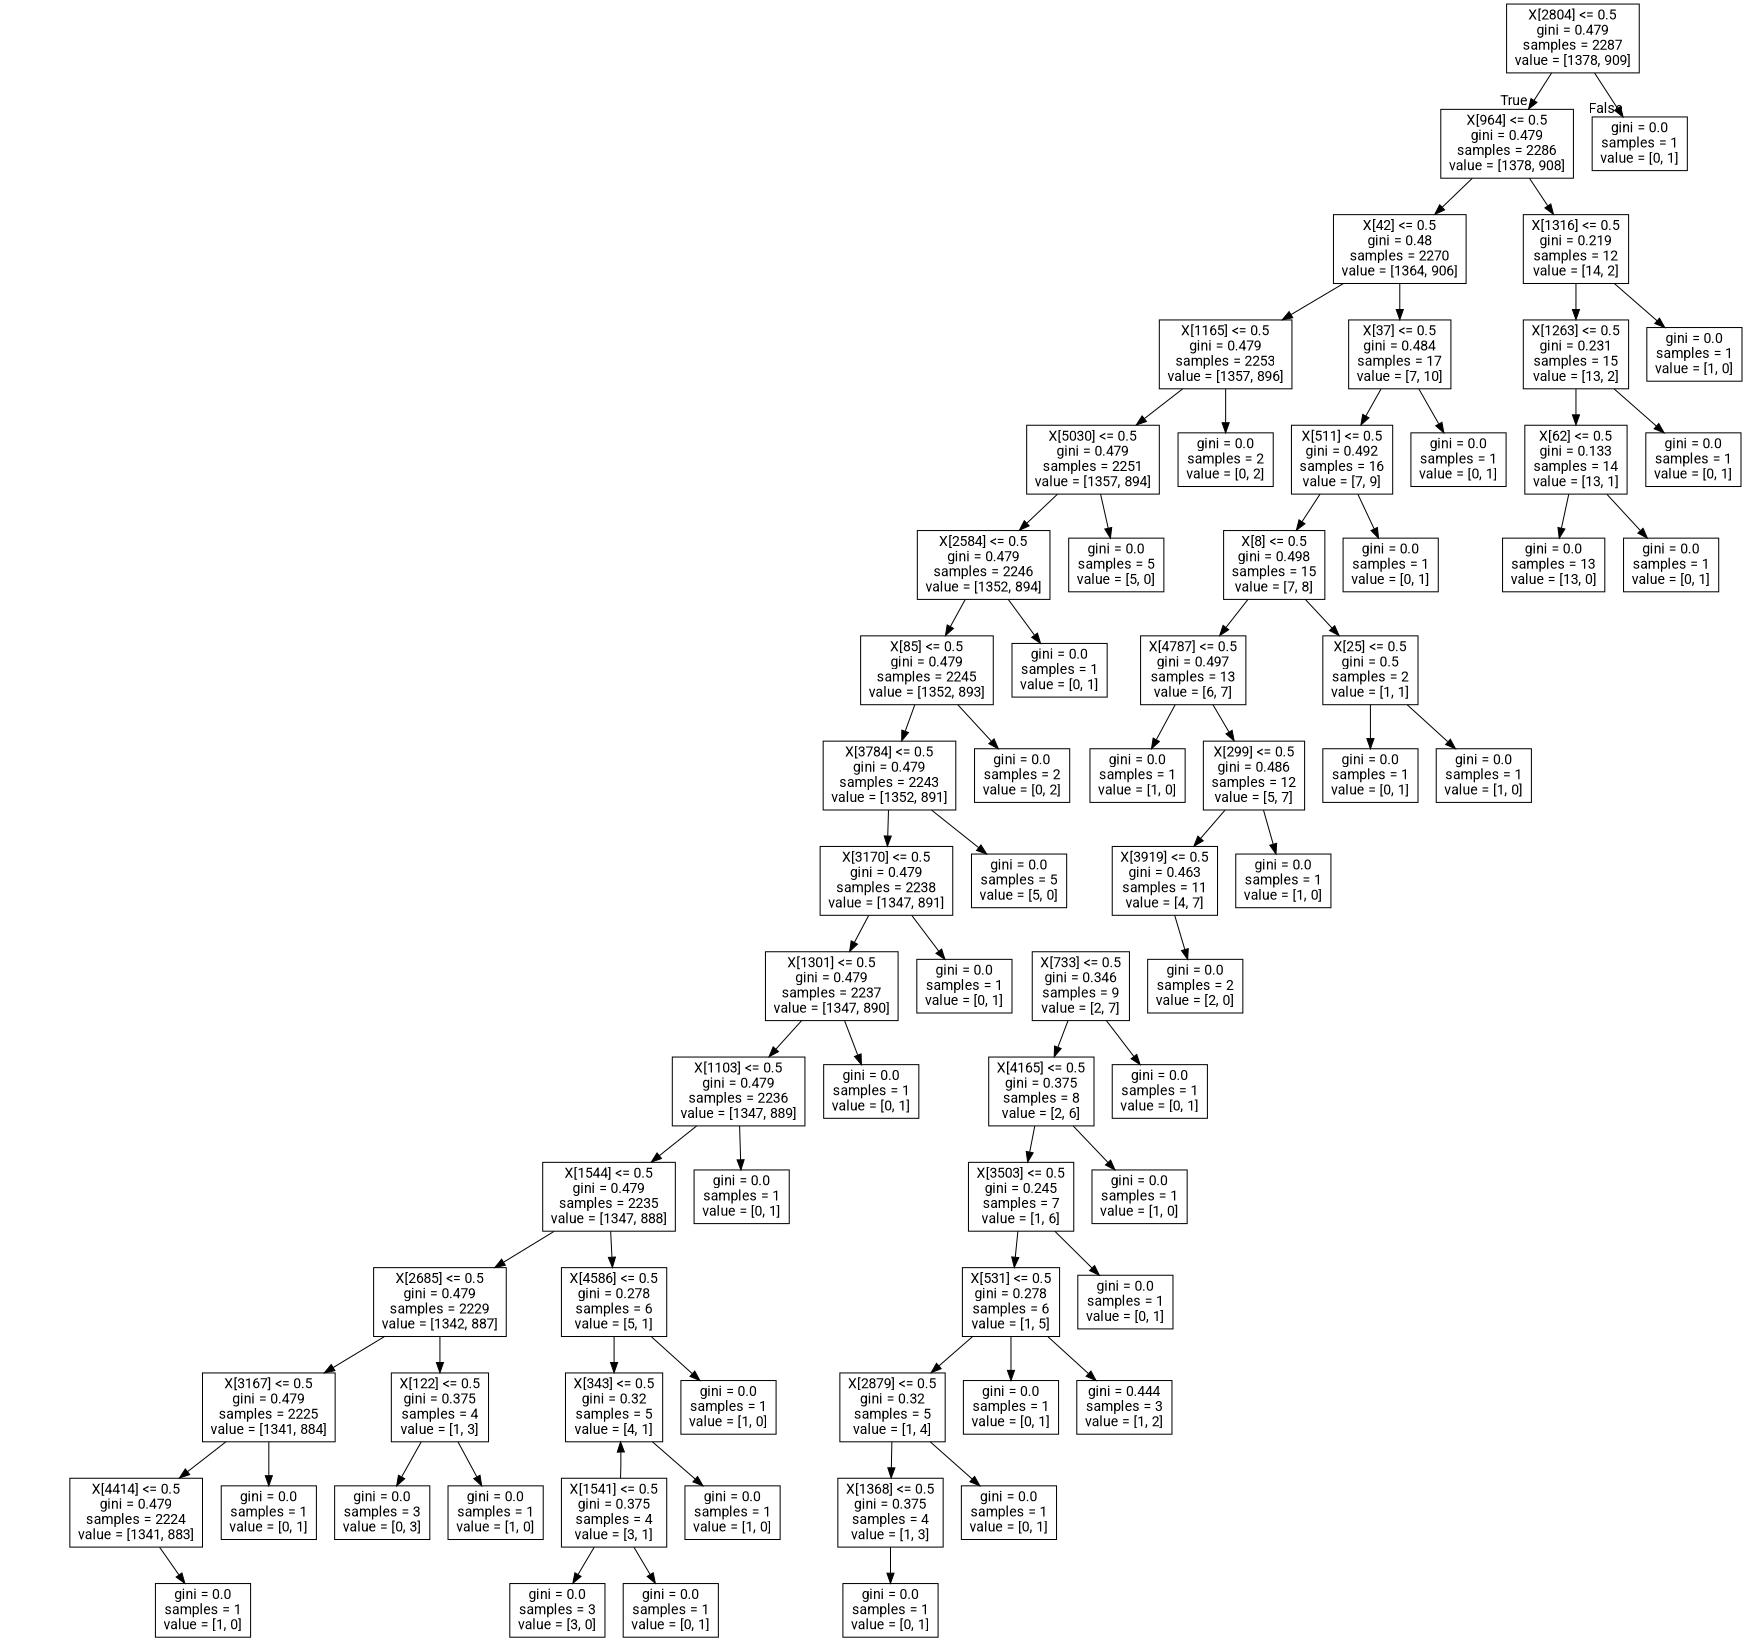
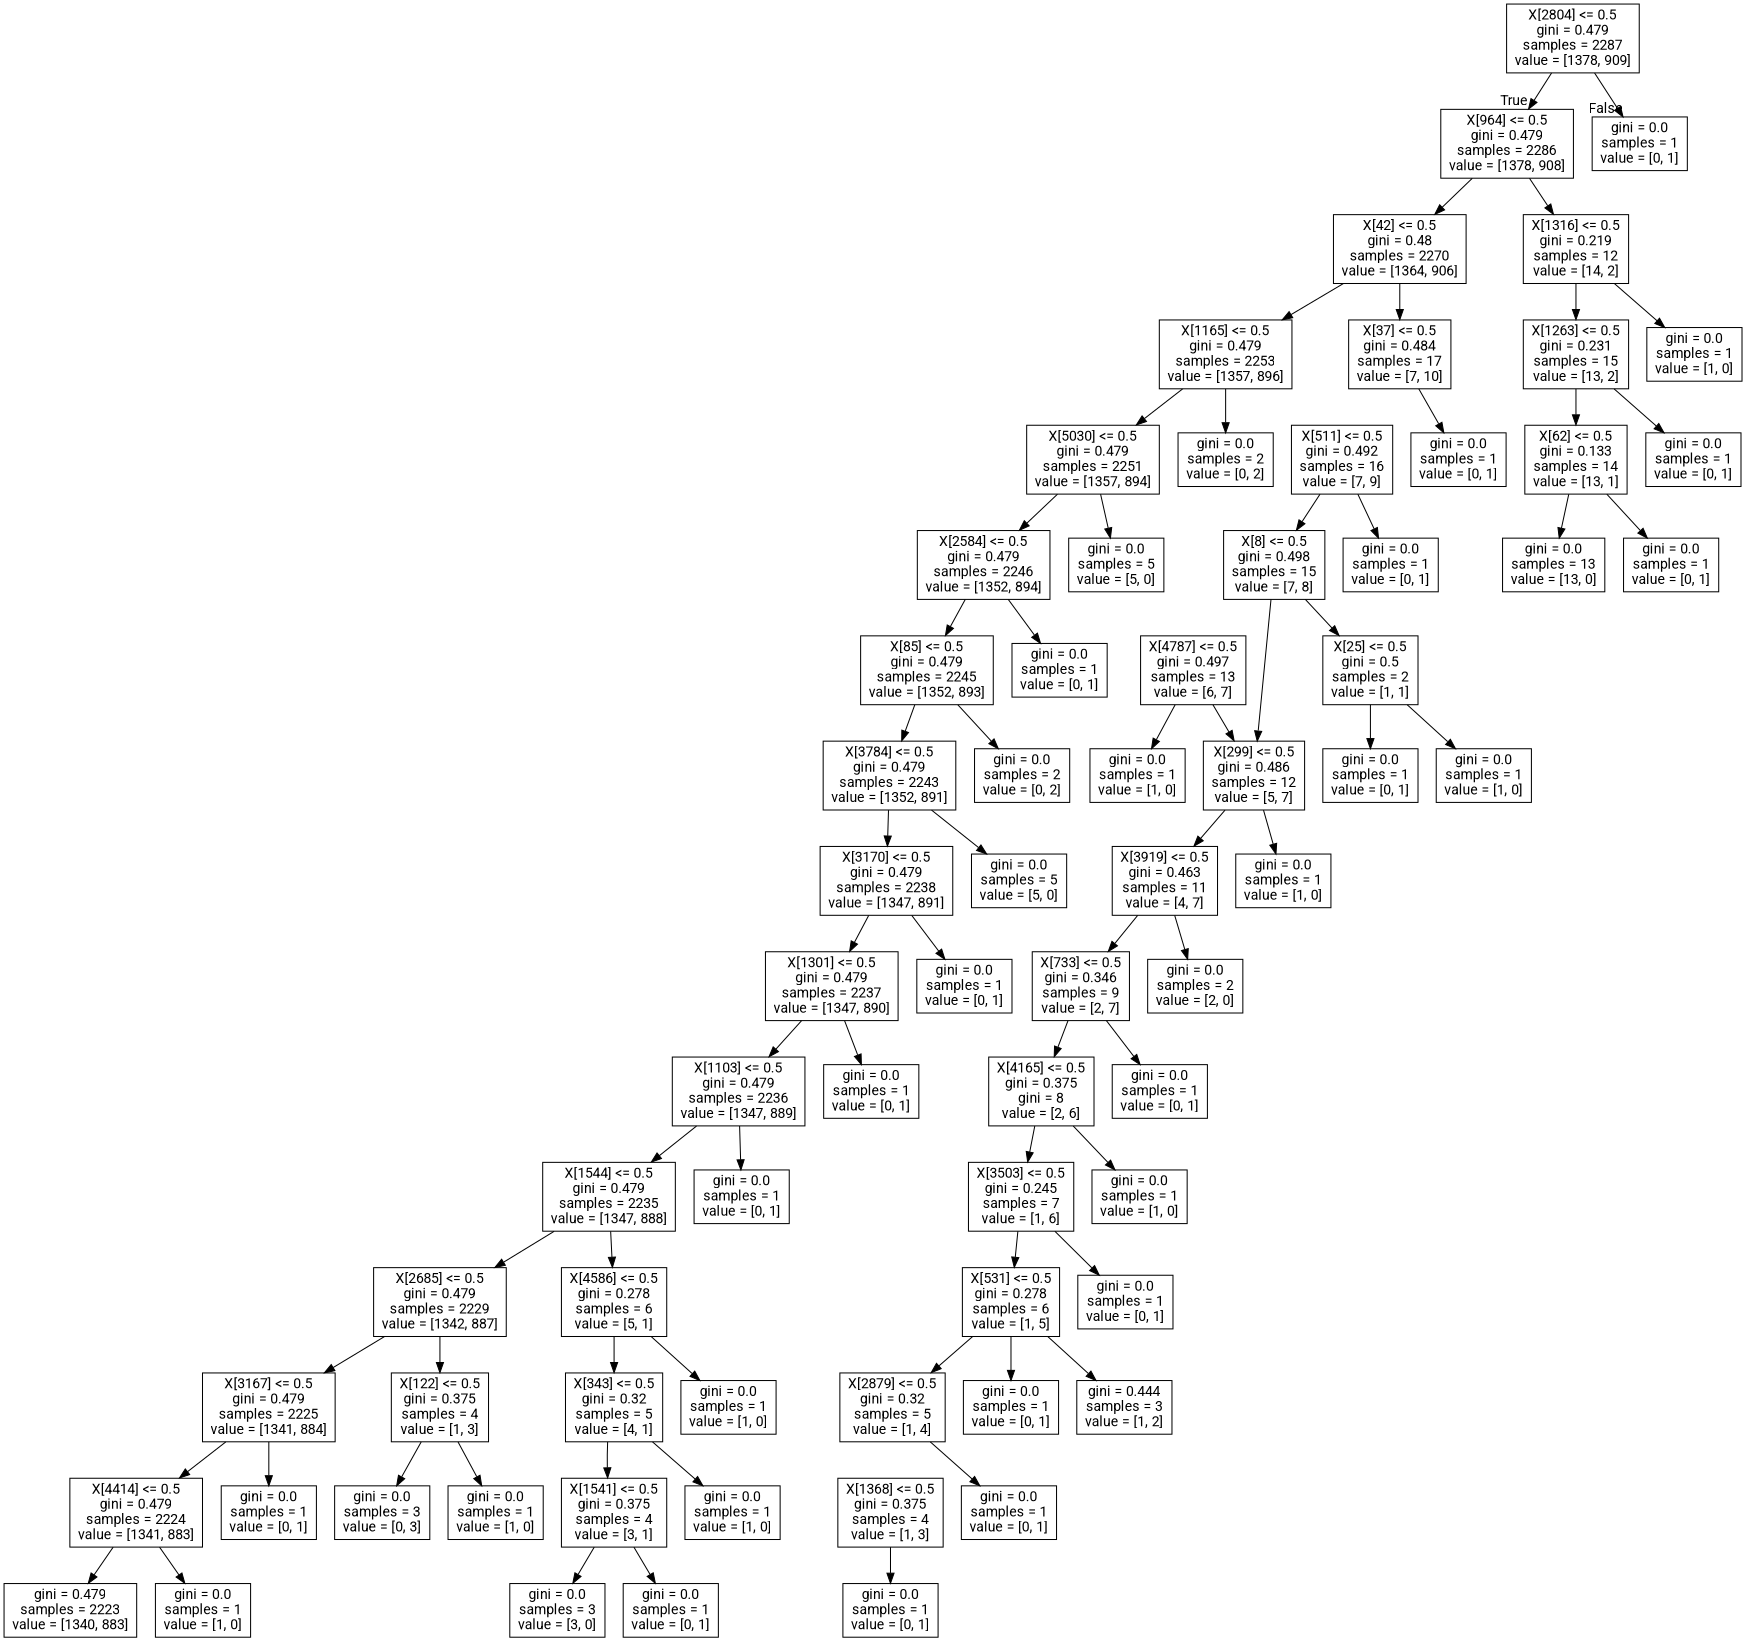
  digraph {
    fontname=Roboto
    node [fontname=Roboto shape=box]
    edge [fontname=Roboto]
    n1 [label="X[2804] <= 0.5\ngini = 0.479\nsamples = 2287\nvalue = [1378, 909]"]
    n2 [label="X[964] <= 0.5\ngini = 0.479\nsamples = 2286\nvalue = [1378, 908]"]
    n3 [label="gini = 0.0\nsamples = 1\nvalue = [0, 1]"]
    n4 [label="X[42] <= 0.5\ngini = 0.48\nsamples = 2270\nvalue = [1364, 906]"]
    n5 [label="X[1316] <= 0.5\ngini = 0.219\nsamples = 12\nvalue = [14, 2]"]
    n6 [label="X[1165] <= 0.5\ngini = 0.479\nsamples = 2253\nvalue = [1357, 896]"]
    n7 [label="X[37] <= 0.5\ngini = 0.484\nsamples = 17\nvalue = [7, 10]"]
    n8 [label="X[1263] <= 0.5\ngini = 0.231\nsamples = 15\nvalue = [13, 2]"]
    n9 [label="gini = 0.0\nsamples = 1\nvalue = [1, 0]"]
    n10 [label="X[5030] <= 0.5\ngini = 0.479\nsamples = 2251\nvalue = [1357, 894]"]
    n11 [label="gini = 0.0\nsamples = 2\nvalue = [0, 2]"]
    n12 [label="X[511] <= 0.5\ngini = 0.492\nsamples = 16\nvalue = [7, 9]"]
    n13 [label="gini = 0.0\nsamples = 1\nvalue = [0, 1]"]
    n14 [label="X[2584] <= 0.5\ngini = 0.479\nsamples = 2246\nvalue = [1352, 894]"]
    n15 [label="gini = 0.0\nsamples = 5\nvalue = [5, 0]"]
    n16 [label="X[85] <= 0.5\ngini = 0.479\nsamples = 2245\nvalue = [1352, 893]"]
    n17 [label="gini = 0.0\nsamples = 1\nvalue = [0, 1]"]
    n18 [label="X[3784] <= 0.5\ngini = 0.479\nsamples = 2243\nvalue = [1352, 891]"]
    n19 [label="gini = 0.0\nsamples = 2\nvalue = [0, 2]"]
    n20 [label="X[3170] <= 0.5\ngini = 0.479\nsamples = 2238\nvalue = [1347, 891]"]
    n21 [label="gini = 0.0\nsamples = 5\nvalue = [5, 0]"]
    n22 [label="X[1301] <= 0.5\ngini = 0.479\nsamples = 2237\nvalue = [1347, 890]"]
    n23 [label="gini = 0.0\nsamples = 1\nvalue = [0, 1]"]
    n24 [label="X[1103] <= 0.5\ngini = 0.479\nsamples = 2236\nvalue = [1347, 889]"]
    n25 [label="gini = 0.0\nsamples = 1\nvalue = [0, 1]"]
    n26 [label="X[1544] <= 0.5\ngini = 0.479\nsamples = 2235\nvalue = [1347, 888]"]
    n27 [label="gini = 0.0\nsamples = 1\nvalue = [0, 1]"]
    n28 [label="X[2685] <= 0.5\ngini = 0.479\nsamples = 2229\nvalue = [1342, 887]"]
    n29 [label="X[4586] <= 0.5\ngini = 0.278\nsamples = 6\nvalue = [5, 1]"]
    n30 [label="X[3167] <= 0.5\ngini = 0.479\nsamples = 2225\nvalue = [1341, 884]"]
    n31 [label="X[122] <= 0.5\ngini = 0.375\nsamples = 4\nvalue = [1, 3]"]
    n32 [label="X[343] <= 0.5\ngini = 0.32\nsamples = 5\nvalue = [4, 1]"]
    n33 [label="gini = 0.0\nsamples = 1\nvalue = [1, 0]"]
    n34 [label="X[4414] <= 0.5\ngini = 0.479\nsamples = 2224\nvalue = [1341, 883]"]
    n35 [label="gini = 0.0\nsamples = 1\nvalue = [0, 1]"]
    n36 [label="gini = 0.0\nsamples = 3\nvalue = [0, 3]"]
    n37 [label="gini = 0.0\nsamples = 1\nvalue = [1, 0]"]
+   n38 [label="gini = 0.479\nsamples = 2223\nvalue = [1340, 883]"]
    n39 [label="gini = 0.0\nsamples = 1\nvalue = [1, 0]"]
    n40 [label="X[1541] <= 0.5\ngini = 0.375\nsamples = 4\nvalue = [3, 1]"]
    n41 [label="gini = 0.0\nsamples = 1\nvalue = [1, 0]"]
    n42 [label="gini = 0.0\nsamples = 3\nvalue = [3, 0]"]
    n43 [label="gini = 0.0\nsamples = 1\nvalue = [0, 1]"]
    n44 [label="X[8] <= 0.5\ngini = 0.498\nsamples = 15\nvalue = [7, 8]"]
    n45 [label="gini = 0.0\nsamples = 1\nvalue = [0, 1]"]
    n46 [label="X[4787] <= 0.5\ngini = 0.497\nsamples = 13\nvalue = [6, 7]"]
    n47 [label="X[25] <= 0.5\ngini = 0.5\nsamples = 2\nvalue = [1, 1]"]
    n48 [label="X[299] <= 0.5\ngini = 0.486\nsamples = 12\nvalue = [5, 7]"]
    n49 [label="gini = 0.0\nsamples = 1\nvalue = [1, 0]"]
    n50 [label="gini = 0.0\nsamples = 1\nvalue = [0, 1]"]
    n51 [label="gini = 0.0\nsamples = 1\nvalue = [1, 0]"]
    n52 [label="X[3919] <= 0.5\ngini = 0.463\nsamples = 11\nvalue = [4, 7]"]
    n53 [label="gini = 0.0\nsamples = 1\nvalue = [1, 0]"]
    n54 [label="X[733] <= 0.5\ngini = 0.346\nsamples = 9\nvalue = [2, 7]"]
    n55 [label="gini = 0.0\nsamples = 2\nvalue = [2, 0]"]
-   n56 [label="X[4165] <= 0.5\ngini = 0.375\nsamples = 8\nvalue = [2, 6]"]
+   n56 [label="X[4165] <= 0.5\ngini = 0.375\ngini = 8\nvalue = [2, 6]"]
    n57 [label="gini = 0.0\nsamples = 1\nvalue = [0, 1]"]
    n58 [label="X[3503] <= 0.5\ngini = 0.245\nsamples = 7\nvalue = [1, 6]"]
    n59 [label="gini = 0.0\nsamples = 1\nvalue = [1, 0]"]
    n60 [label="X[531] <= 0.5\ngini = 0.278\nsamples = 6\nvalue = [1, 5]"]
    n61 [label="gini = 0.0\nsamples = 1\nvalue = [0, 1]"]
    n62 [label="X[2879] <= 0.5\ngini = 0.32\nsamples = 5\nvalue = [1, 4]"]
    n63 [label="gini = 0.0\nsamples = 1\nvalue = [0, 1]"]
    n64 [label="gini = 0.444\nsamples = 3\nvalue = [1, 2]"]
    n65 [label="X[1368] <= 0.5\ngini = 0.375\nsamples = 4\nvalue = [1, 3]"]
    n66 [label="gini = 0.0\nsamples = 1\nvalue = [0, 1]"]
    n67 [label="gini = 0.0\nsamples = 1\nvalue = [0, 1]"]
    n68 [label="X[62] <= 0.5\ngini = 0.133\nsamples = 14\nvalue = [13, 1]"]
    n69 [label="gini = 0.0\nsamples = 1\nvalue = [0, 1]"]
    n70 [label="gini = 0.0\nsamples = 13\nvalue = [13, 0]"]
    n71 [label="gini = 0.0\nsamples = 1\nvalue = [0, 1]"]
    n1 -> n2 [headlabel=True labelangle=45 labeldistance=2.5]
    n1 -> n3 [headlabel=False labelangle=-45 labeldistance=2.5]
    n2 -> n4
    n2 -> n5
    n4 -> n6
    n4 -> n7
    n5 -> n8
    n5 -> n9
    n6 -> n10
    n6 -> n11
-   n7 -> n12
    n7 -> n13
    n8 -> n68
    n8 -> n69
    n10 -> n14
    n10 -> n15
    n12 -> n44
    n12 -> n45
    n14 -> n16
    n14 -> n17
    n16 -> n18
    n16 -> n19
    n18 -> n20
    n18 -> n21
    n20 -> n22
    n20 -> n23
    n22 -> n24
    n22 -> n25
    n24 -> n26
    n24 -> n27
    n26 -> n28
    n26 -> n29
    n28 -> n30
    n28 -> n31
    n29 -> n32
    n29 -> n33
    n30 -> n34
    n30 -> n35
    n31 -> n36
    n31 -> n37
-   n40 -> n32
+   n32 -> n40
    n32 -> n41
+   n34 -> n38
    n34 -> n39
    n40 -> n42
    n40 -> n43
-   n44 -> n46
+   n44 -> n48
    n44 -> n47
    n46 -> n48
    n46 -> n49
    n47 -> n50
    n47 -> n51
    n48 -> n52
    n48 -> n53
+   n52 -> n54
    n52 -> n55
    n54 -> n56
    n54 -> n57
    n56 -> n58
    n56 -> n59
    n58 -> n60
    n58 -> n61
    n60 -> n62
    n60 -> n63
    n60 -> n64
-   n62 -> n65
    n62 -> n66
    n65 -> n67
    n68 -> n70
    n68 -> n71
  }
